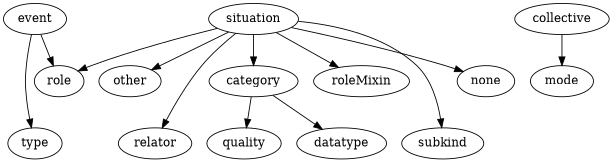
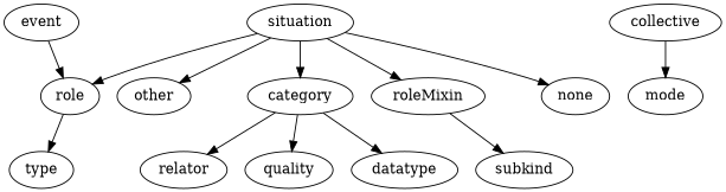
  strict digraph {
    event
    type
    role
    situation
    other
    category
    relator
    roleMixin
    subkind
    none
    collective
    mode
    quality
    datatype
-   event -> type
+   role -> type
    event -> role
    situation -> role
    situation -> other
    situation -> category
-   situation -> relator
+   category -> relator
    situation -> roleMixin
-   situation -> subkind
+   roleMixin -> subkind
    situation -> none
    category -> quality
    category -> datatype
    collective -> mode
  }
